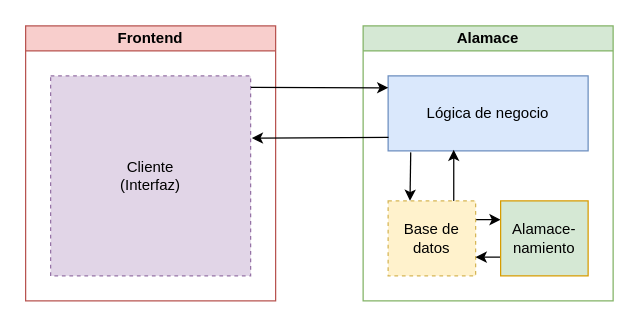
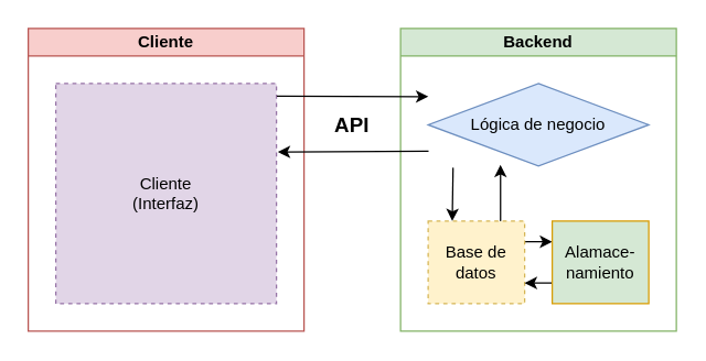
  <mxCell id="0" />
  <mxCell id="1" parent="0" />
- <mxCell id="2" value="Frontend" style="swimlane;whiteSpace=wrap;html=1;startSize=20;fillColor=#f8cecc;strokeColor=#b85450;" vertex="1" parent="1"><mxGeometry x="20" y="20" width="200" height="220" as="geometry" /></mxCell>
+ <mxCell id="2" value="Cliente" style="swimlane;whiteSpace=wrap;html=1;startSize=20;fillColor=#f8cecc;strokeColor=#b85450;" vertex="1" parent="1"><mxGeometry x="20" y="20" width="200" height="220" as="geometry" /></mxCell>
  <mxCell id="3" value="Cliente&lt;div&gt;(Interfaz)&lt;/div&gt;" style="rounded=0;whiteSpace=wrap;html=1;fillColor=#e1d5e7;strokeColor=#9673a6;dashed=1;" vertex="1" parent="2"><mxGeometry x="20" y="40" width="160" height="160" as="geometry" /></mxCell>
- <mxCell id="4" value="Alamace" style="swimlane;whiteSpace=wrap;html=1;startSize=20;fillColor=#d5e8d4;strokeColor=#82b366;" vertex="1" parent="1"><mxGeometry x="290" y="20" width="200" height="220" as="geometry" /></mxCell>
- <mxCell id="5" value="Lógica de negocio" style="rounded=0;whiteSpace=wrap;html=1;fillColor=#dae8fc;strokeColor=#6c8ebf;" vertex="1" parent="4"><mxGeometry x="20" y="40" width="160" height="60" as="geometry" /></mxCell>
+ <mxCell id="4" value="Backend" style="swimlane;whiteSpace=wrap;html=1;startSize=20;fillColor=#d5e8d4;strokeColor=#82b366;" vertex="1" parent="1"><mxGeometry x="290" y="20" width="200" height="220" as="geometry" /></mxCell>
+ <mxCell id="5" value="Lógica de negocio" style="rhombus;whiteSpace=wrap;html=1;fillColor=#dae8fc;strokeColor=#6c8ebf;" vertex="1" parent="4"><mxGeometry x="20" y="40" width="160" height="60" as="geometry" /></mxCell>
  <mxCell id="6" style="edgeStyle=orthogonalEdgeStyle;rounded=0;orthogonalLoop=1;jettySize=auto;html=1;exitX=1;exitY=0.25;exitDx=0;exitDy=0;entryX=0;entryY=0.25;entryDx=0;entryDy=0;" edge="1" parent="4" source="7" target="9"><mxGeometry relative="1" as="geometry" /></mxCell>
  <mxCell id="7" value="Base de datos" style="rounded=0;whiteSpace=wrap;html=1;fillColor=#fff2cc;strokeColor=#d6b656;dashed=1;" vertex="1" parent="4"><mxGeometry x="20" y="140" width="70" height="60" as="geometry" /></mxCell>
  <mxCell id="8" style="edgeStyle=orthogonalEdgeStyle;rounded=0;orthogonalLoop=1;jettySize=auto;html=1;exitX=0;exitY=0.75;exitDx=0;exitDy=0;entryX=1;entryY=0.75;entryDx=0;entryDy=0;" edge="1" parent="4" source="9" target="7"><mxGeometry relative="1" as="geometry" /></mxCell>
  <mxCell id="9" value="Alamace-namiento" style="rounded=0;whiteSpace=wrap;html=1;fillColor=#d5e8d4;strokeColor=#d79b00;" vertex="1" parent="4"><mxGeometry x="110" y="140" width="70" height="60" as="geometry" /></mxCell>
  <mxCell id="10" style="edgeStyle=orthogonalEdgeStyle;rounded=0;orthogonalLoop=1;jettySize=auto;html=1;exitX=0.75;exitY=0;exitDx=0;exitDy=0;entryX=0.328;entryY=0.986;entryDx=0;entryDy=0;entryPerimeter=0;" edge="1" parent="4" source="7" target="5"><mxGeometry relative="1" as="geometry" /></mxCell>
  <mxCell id="11" style="edgeStyle=orthogonalEdgeStyle;rounded=0;orthogonalLoop=1;jettySize=auto;html=1;exitX=0.25;exitY=0;exitDx=0;exitDy=0;entryX=0.113;entryY=1.02;entryDx=0;entryDy=0;entryPerimeter=0;startArrow=classic;startFill=1;endArrow=none;" edge="1" parent="4" source="7" target="5"><mxGeometry relative="1" as="geometry" /></mxCell>
  <mxCell id="12" value="" style="endArrow=classic;html=1;rounded=0;exitX=1.002;exitY=0.058;exitDx=0;exitDy=0;exitPerimeter=0;entryX=0.001;entryY=0.159;entryDx=0;entryDy=0;entryPerimeter=0;" edge="1" parent="1" source="3" target="5"><mxGeometry width="50" height="50" relative="1" as="geometry"><mxPoint x="240" y="50" as="sourcePoint" /><mxPoint x="290" y="0" as="targetPoint" /></mxGeometry></mxCell>
  <mxCell id="13" value="" style="endArrow=classic;html=1;rounded=0;exitX=0.002;exitY=0.821;exitDx=0;exitDy=0;exitPerimeter=0;entryX=1.006;entryY=0.311;entryDx=0;entryDy=0;entryPerimeter=0;" edge="1" parent="1" source="5" target="3"><mxGeometry width="50" height="50" relative="1" as="geometry"><mxPoint x="210" y="90" as="sourcePoint" /><mxPoint x="320" y="90" as="targetPoint" /></mxGeometry></mxCell>
+ <mxCell id="14" value="&lt;b&gt;&lt;font style=&quot;font-size: 15px;&quot;&gt;API&lt;/font&gt;&lt;/b&gt;" style="text;strokeColor=none;fillColor=none;align=center;verticalAlign=middle;spacingLeft=4;spacingRight=4;overflow=hidden;points=[[0,0.5],[1,0.5]];portConstraint=eastwest;rotatable=0;whiteSpace=wrap;html=1;" vertex="1" parent="1"><mxGeometry x="220" y="70" width="70" height="40" as="geometry" /></mxCell>
